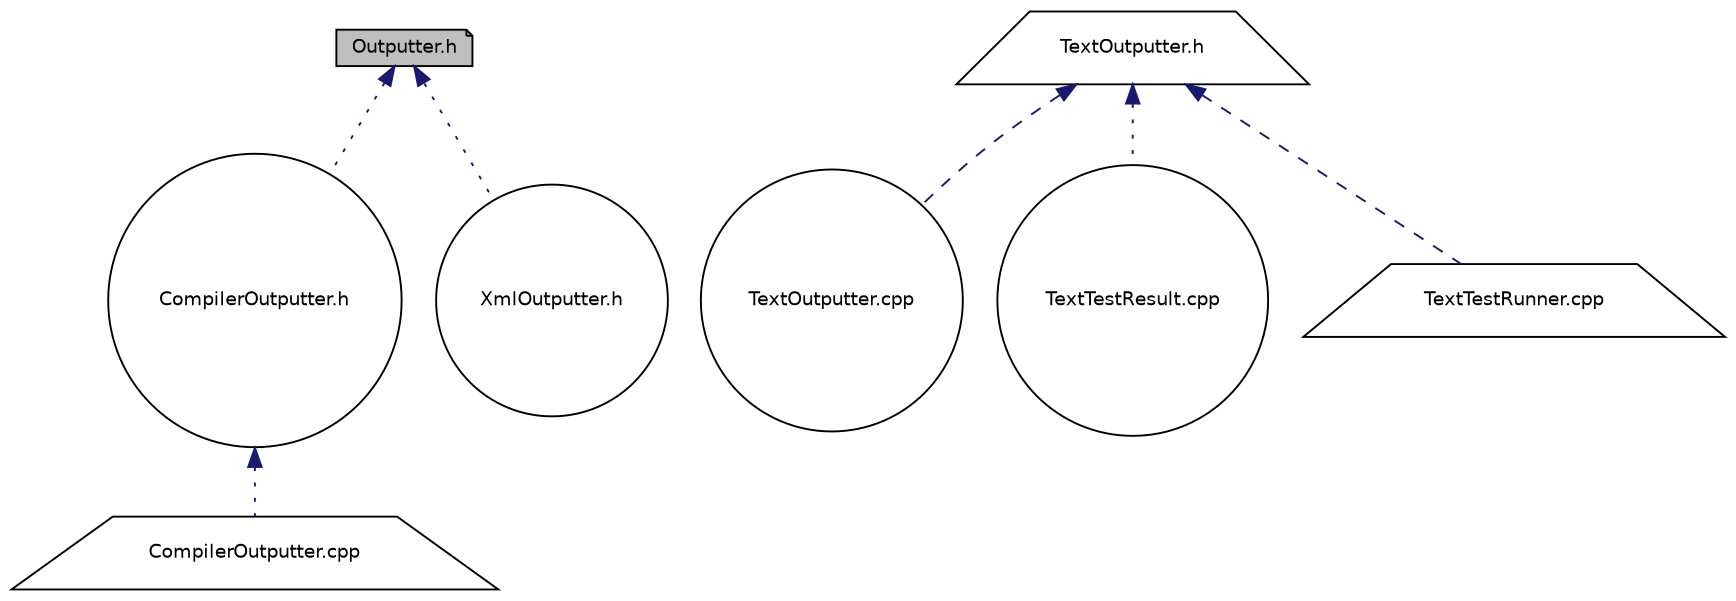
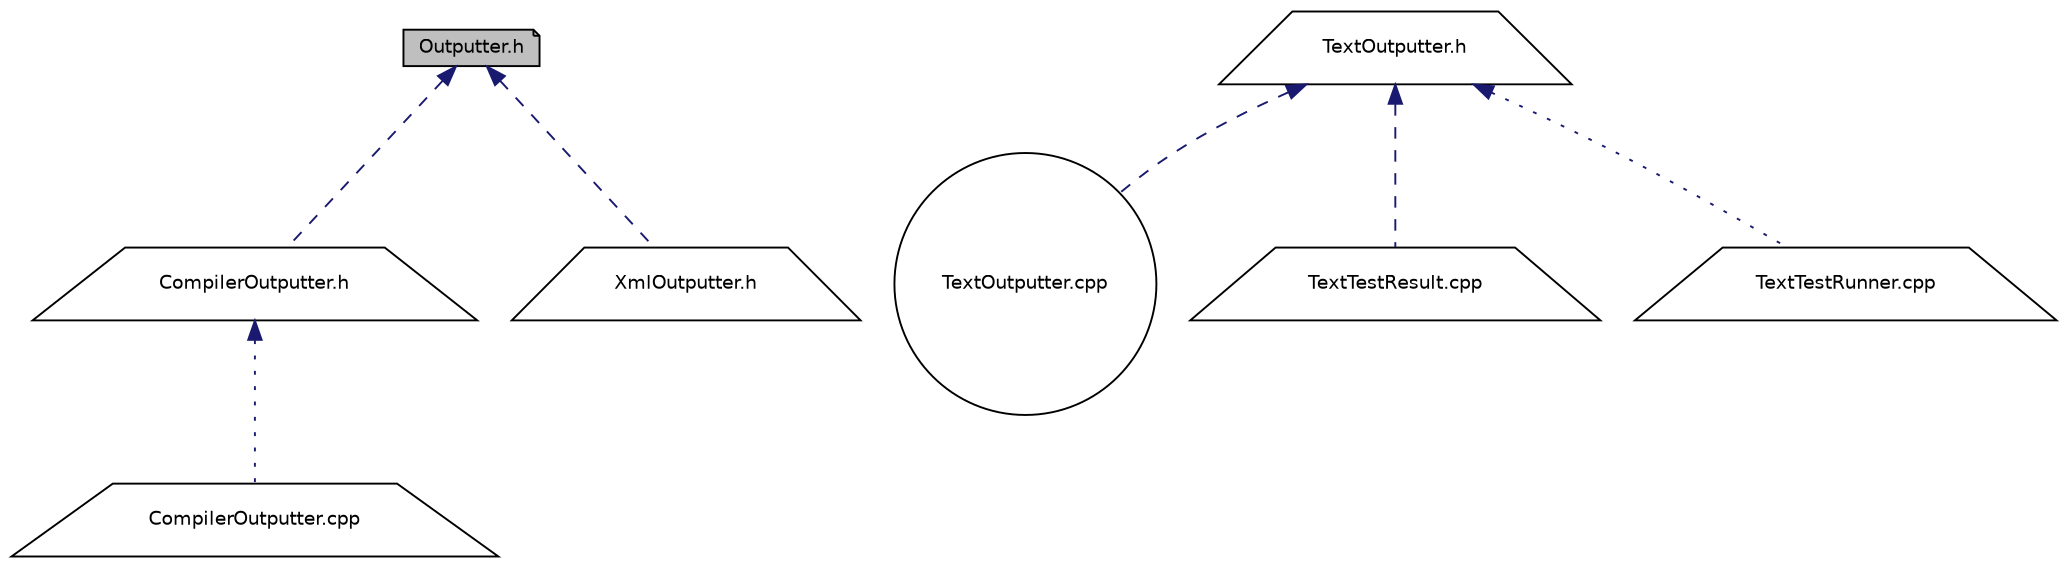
  digraph {
    node [color=black fillcolor=white fontname=Helvetica fontsize=10 shape=circle style=filled]
    edge [color=midnightblue dir=back fontname=Helvetica fontsize=10 labelfontname=Helvetica labelfontsize=10 style=dotted]
    n1 [fillcolor=grey75 fontcolor=black height=0.2 label="Outputter.h" shape=note width=0.4]
-   n2 [height=0.2 label="CompilerOutputter.h" width=0.4]
-   n3 [height=0.2 label="XmlOutputter.h" width=0.4]
+   n2 [height=0.2 label="CompilerOutputter.h" shape=trapezium width=0.4]
+   n3 [height=0.2 label="XmlOutputter.h" shape=trapezium width=0.4]
    n4 [height=0.2 label="CompilerOutputter.cpp" shape=trapezium width=0.4]
    n5 [height=0.2 label="TextOutputter.h" shape=trapezium width=0.4]
    n6 [height=0.2 label="TextOutputter.cpp" width=0.4]
-   n7 [height=0.2 label="TextTestResult.cpp" width=0.4]
+   n7 [height=0.2 label="TextTestResult.cpp" shape=trapezium width=0.4]
    n8 [height=0.2 label="TextTestRunner.cpp" shape=trapezium width=0.4]
-   n1 -> n2
-   n1 -> n3
+   n1 -> n2 [style=dashed]
+   n1 -> n3 [style=dashed]
    n2 -> n4
    n5 -> n6 [style=dashed]
-   n5 -> n7
-   n5 -> n8 [style=dashed]
+   n5 -> n7 [style=dashed]
+   n5 -> n8
  }
